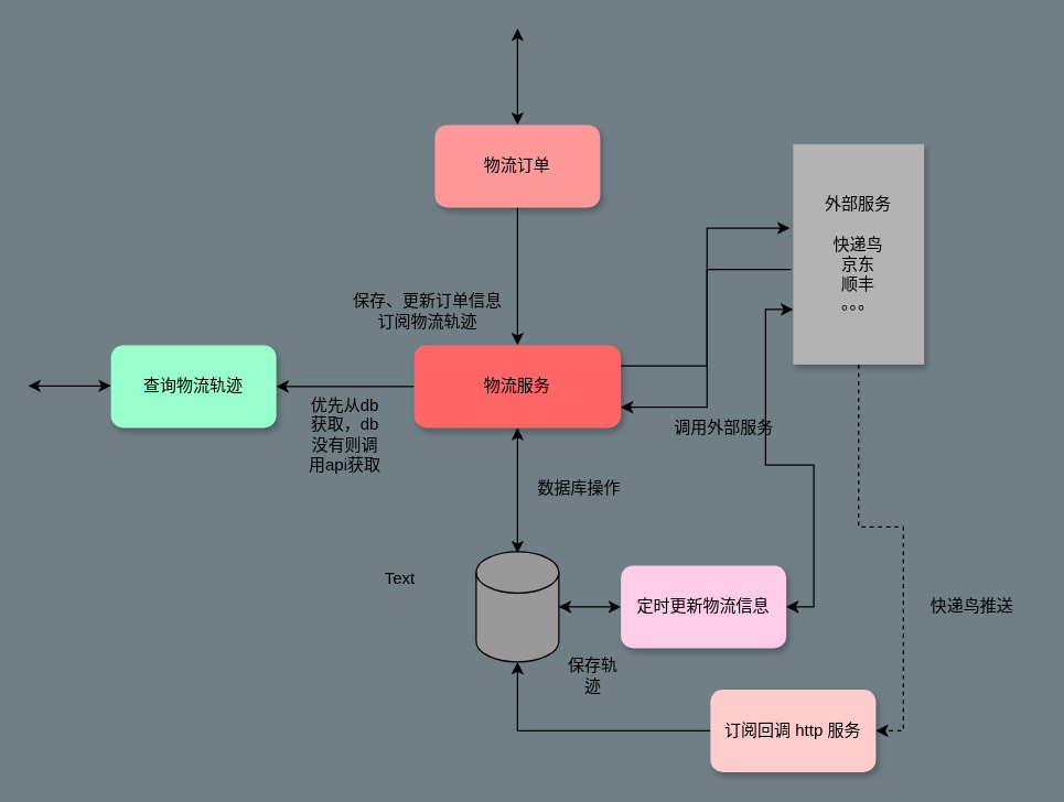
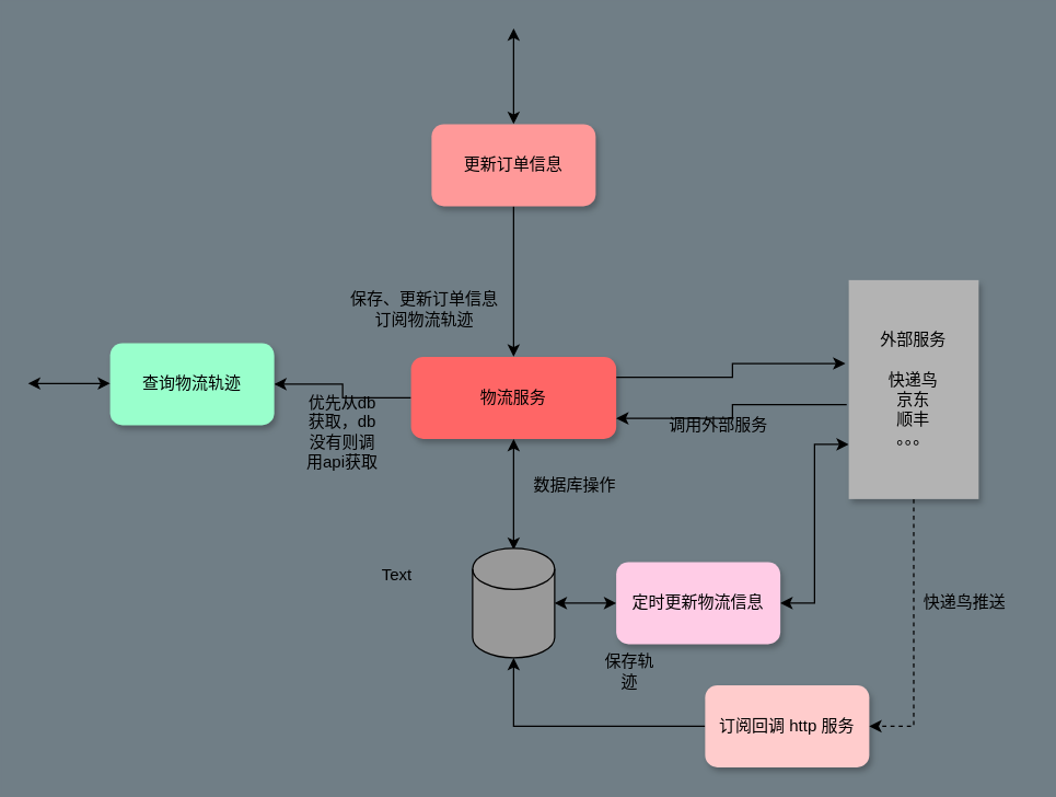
  <mxCell id="0" />
  <mxCell id="1" parent="0" />
  <mxCell id="2" style="edgeStyle=orthogonalEdgeStyle;rounded=0;orthogonalLoop=1;jettySize=auto;html=1;entryX=0.5;entryY=0;entryDx=0;entryDy=0;" edge="1" parent="1" source="3" target="7"><mxGeometry relative="1" as="geometry"><mxPoint x="370" y="240" as="targetPoint" /></mxGeometry></mxCell>
- <mxCell id="3" value="物流订单" style="rounded=1;whiteSpace=wrap;html=1;fillColor=#FF9999;strokeColor=none;shadow=1;" vertex="1" parent="1"><mxGeometry x="315" y="90" width="120" height="60" as="geometry" /></mxCell>
+ <mxCell id="3" value="更新订单信息" style="rounded=1;whiteSpace=wrap;html=1;fillColor=#FF9999;strokeColor=none;shadow=1;" vertex="1" parent="1"><mxGeometry x="315" y="90" width="120" height="60" as="geometry" /></mxCell>
  <mxCell id="4" style="edgeStyle=orthogonalEdgeStyle;rounded=0;orthogonalLoop=1;jettySize=auto;html=1;entryX=0.5;entryY=0.013;entryDx=0;entryDy=0;entryPerimeter=0;startArrow=classic;startFill=1;" edge="1" parent="1" source="7" target="8"><mxGeometry relative="1" as="geometry" /></mxCell>
  <mxCell id="5" style="edgeStyle=orthogonalEdgeStyle;rounded=0;orthogonalLoop=1;jettySize=auto;html=1;entryX=1;entryY=0.5;entryDx=0;entryDy=0;" edge="1" parent="1" source="7" target="11"><mxGeometry relative="1" as="geometry"><mxPoint x="262.5" y="340" as="targetPoint" /></mxGeometry></mxCell>
  <mxCell id="6" style="edgeStyle=orthogonalEdgeStyle;rounded=0;orthogonalLoop=1;jettySize=auto;html=1;exitX=1;exitY=0.25;exitDx=0;exitDy=0;entryX=-0.026;entryY=0.381;entryDx=0;entryDy=0;entryPerimeter=0;shadow=0;startArrow=none;startFill=0;endArrow=classic;endFill=1;strokeColor=#000000;fillColor=#B9E0A5;" edge="1" parent="1" source="7" target="25"><mxGeometry relative="1" as="geometry" /></mxCell>
- <mxCell id="7" value="物流服务" style="rounded=1;whiteSpace=wrap;html=1;strokeColor=none;shadow=1;fillColor=#FF6666;" vertex="1" parent="1"><mxGeometry x="300" y="250" width="150" height="60" as="geometry" /></mxCell>
+ <mxCell id="7" value="物流服务" style="rounded=1;whiteSpace=wrap;html=1;strokeColor=none;shadow=1;fillColor=#FF6666;" vertex="1" parent="1"><mxGeometry x="300" y="260" width="150" height="60" as="geometry" /></mxCell>
  <mxCell id="8" value="" style="shape=cylinder2;whiteSpace=wrap;html=1;boundedLbl=1;backgroundOutline=1;size=15;fillColor=#999999;" vertex="1" parent="1"><mxGeometry x="345" y="400" width="60" height="80" as="geometry" /></mxCell>
  <mxCell id="9" style="edgeStyle=orthogonalEdgeStyle;rounded=0;orthogonalLoop=1;jettySize=auto;html=1;" edge="1" parent="1" source="10" target="8"><mxGeometry relative="1" as="geometry" /></mxCell>
  <mxCell id="10" value="订阅回调 http 服务" style="rounded=1;whiteSpace=wrap;html=1;fillColor=#FFCCCC;strokeColor=none;shadow=1;" vertex="1" parent="1"><mxGeometry x="515" y="500" width="120" height="60" as="geometry" /></mxCell>
  <mxCell id="11" value="查询物流轨迹" style="rounded=1;whiteSpace=wrap;html=1;fillColor=#99FFCC;strokeColor=none;shadow=1;" vertex="1" parent="1"><mxGeometry x="80" y="250" width="120" height="60" as="geometry" /></mxCell>
  <mxCell id="12" value="" style="endArrow=classic;startArrow=classic;html=1;exitX=0.5;exitY=0;exitDx=0;exitDy=0;" edge="1" parent="1" source="3"><mxGeometry width="50" height="50" relative="1" as="geometry"><mxPoint x="340" y="80" as="sourcePoint" /><mxPoint x="375" y="20" as="targetPoint" /></mxGeometry></mxCell>
  <mxCell id="13" value="" style="endArrow=classic;startArrow=classic;html=1;" edge="1" parent="1"><mxGeometry width="50" height="50" relative="1" as="geometry"><mxPoint x="80" y="279.5" as="sourcePoint" /><mxPoint x="20" y="279.5" as="targetPoint" /></mxGeometry></mxCell>
  <mxCell id="14" value="优先从db获取，db没有则调用api获取" style="text;html=1;strokeColor=none;fillColor=none;align=center;verticalAlign=middle;whiteSpace=wrap;rounded=0;" vertex="1" parent="1"><mxGeometry x="220" y="280" width="60" height="70" as="geometry" /></mxCell>
- <mxCell id="15" value="保存轨迹" style="text;html=1;strokeColor=none;fillColor=none;align=center;verticalAlign=middle;whiteSpace=wrap;rounded=0;" vertex="1" parent="1"><mxGeometry x="410" y="480" width="40" height="20" as="geometry" /></mxCell>
+ <mxCell id="15" value="保存轨迹" style="text;html=1;strokeColor=none;fillColor=none;align=center;verticalAlign=middle;whiteSpace=wrap;rounded=0;" vertex="1" parent="1"><mxGeometry x="440" y="480" width="40" height="20" as="geometry" /></mxCell>
  <mxCell id="16" value="保存、更新订单信息&lt;br&gt;订阅物流轨迹" style="text;html=1;strokeColor=none;fillColor=none;align=center;verticalAlign=middle;whiteSpace=wrap;rounded=0;" vertex="1" parent="1"><mxGeometry x="250" y="210" width="120" height="30" as="geometry" /></mxCell>
  <mxCell id="17" value="调用外部服务" style="text;html=1;strokeColor=none;fillColor=none;align=center;verticalAlign=middle;whiteSpace=wrap;rounded=0;" vertex="1" parent="1"><mxGeometry x="480" y="300" width="90" height="20" as="geometry" /></mxCell>
  <mxCell id="18" value="快递鸟推送" style="text;html=1;strokeColor=none;fillColor=none;align=center;verticalAlign=middle;whiteSpace=wrap;rounded=0;" vertex="1" parent="1"><mxGeometry x="660" y="430" width="90" height="20" as="geometry" /></mxCell>
  <mxCell id="19" value="数据库操作" style="text;html=1;strokeColor=none;fillColor=none;align=center;verticalAlign=middle;whiteSpace=wrap;rounded=0;shadow=1;" vertex="1" parent="1"><mxGeometry x="380" y="344" width="80" height="20" as="geometry" /></mxCell>
  <mxCell id="20" style="edgeStyle=orthogonalEdgeStyle;rounded=0;orthogonalLoop=1;jettySize=auto;html=1;shadow=0;startArrow=classic;startFill=1;endArrow=classic;endFill=1;fillColor=#B9E0A5;" edge="1" parent="1" source="21" target="8"><mxGeometry relative="1" as="geometry" /></mxCell>
  <mxCell id="21" value="定时更新物流信息" style="rounded=1;whiteSpace=wrap;html=1;shadow=1;strokeColor=none;fillColor=#FFCCE6;" vertex="1" parent="1"><mxGeometry x="450" y="410" width="120" height="60" as="geometry" /></mxCell>
  <mxCell id="22" style="edgeStyle=orthogonalEdgeStyle;rounded=0;orthogonalLoop=1;jettySize=auto;html=1;exitX=-0.016;exitY=0.569;exitDx=0;exitDy=0;exitPerimeter=0;entryX=1;entryY=0.75;entryDx=0;entryDy=0;shadow=0;startArrow=none;startFill=0;endArrow=classic;endFill=1;strokeColor=#000000;fillColor=#B9E0A5;" edge="1" parent="1" source="25" target="7"><mxGeometry relative="1" as="geometry"><mxPoint x="611.55" y="302.4" as="sourcePoint" /></mxGeometry></mxCell>
  <mxCell id="23" style="edgeStyle=orthogonalEdgeStyle;rounded=0;orthogonalLoop=1;jettySize=auto;html=1;entryX=1;entryY=0.5;entryDx=0;entryDy=0;shadow=0;startArrow=classic;startFill=1;endArrow=classic;endFill=1;strokeColor=#000000;fillColor=#B9E0A5;exitX=0;exitY=0.75;exitDx=0;exitDy=0;" edge="1" parent="1" source="25" target="21"><mxGeometry relative="1" as="geometry" /></mxCell>
  <mxCell id="24" style="edgeStyle=orthogonalEdgeStyle;rounded=0;orthogonalLoop=1;jettySize=auto;html=1;entryX=1;entryY=0.5;entryDx=0;entryDy=0;shadow=0;startArrow=none;startFill=0;endArrow=classic;endFill=1;strokeColor=#000000;fillColor=#B9E0A5;dashed=1;" edge="1" parent="1" source="25" target="10"><mxGeometry relative="1" as="geometry" /></mxCell>
- <mxCell id="25" value="&lt;span&gt;外部服务&lt;br&gt;&lt;br&gt;快递鸟&lt;/span&gt;&lt;br&gt;&lt;span&gt;京东&lt;/span&gt;&lt;br&gt;&lt;span&gt;顺丰&lt;/span&gt;&lt;br&gt;&lt;span&gt;。。。&lt;/span&gt;" style="rounded=0;whiteSpace=wrap;html=1;shadow=1;fillColor=#B3B3B3;strokeColor=none;" vertex="1" parent="1"><mxGeometry x="575" y="104" width="95" height="160" as="geometry" /></mxCell>
+ <mxCell id="25" value="&lt;span&gt;外部服务&lt;br&gt;&lt;br&gt;快递鸟&lt;/span&gt;&lt;br&gt;&lt;span&gt;京东&lt;/span&gt;&lt;br&gt;&lt;span&gt;顺丰&lt;/span&gt;&lt;br&gt;&lt;span&gt;。。。&lt;/span&gt;" style="rounded=0;whiteSpace=wrap;html=1;shadow=1;fillColor=#B3B3B3;strokeColor=none;" vertex="1" parent="1"><mxGeometry x="620" y="204" width="95" height="160" as="geometry" /></mxCell>
  <mxCell id="26" value="Text" style="text;html=1;strokeColor=none;fillColor=none;align=center;verticalAlign=middle;whiteSpace=wrap;rounded=0;shadow=1;" vertex="1" parent="1"><mxGeometry x="250" y="410" width="80" height="20" as="geometry" /></mxCell>
